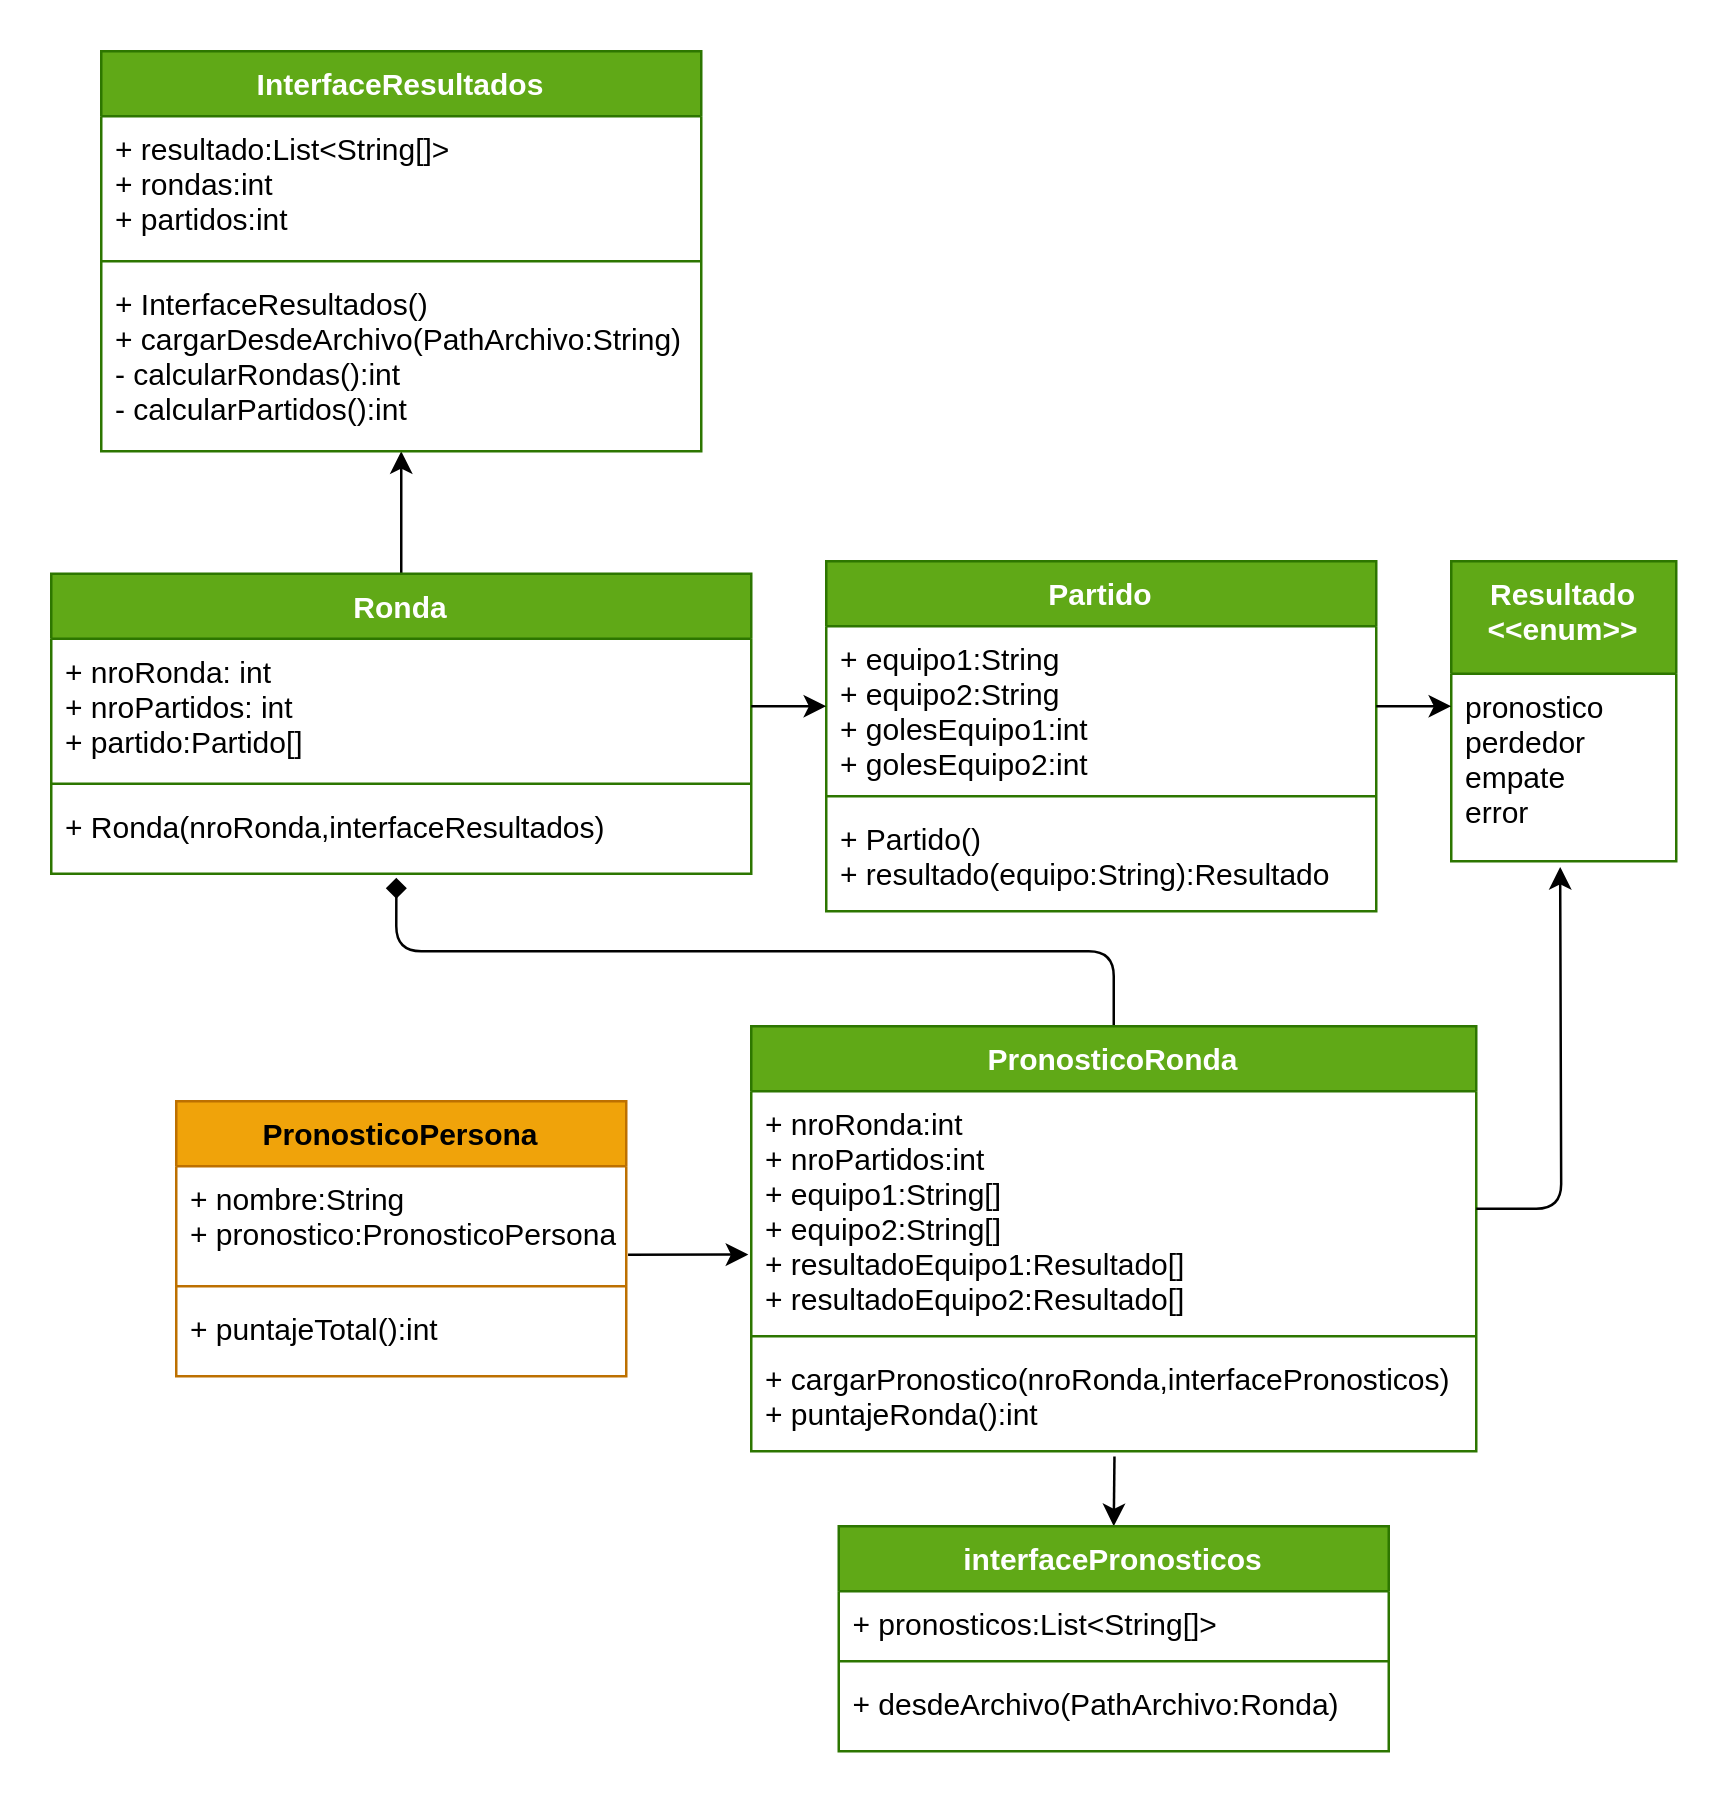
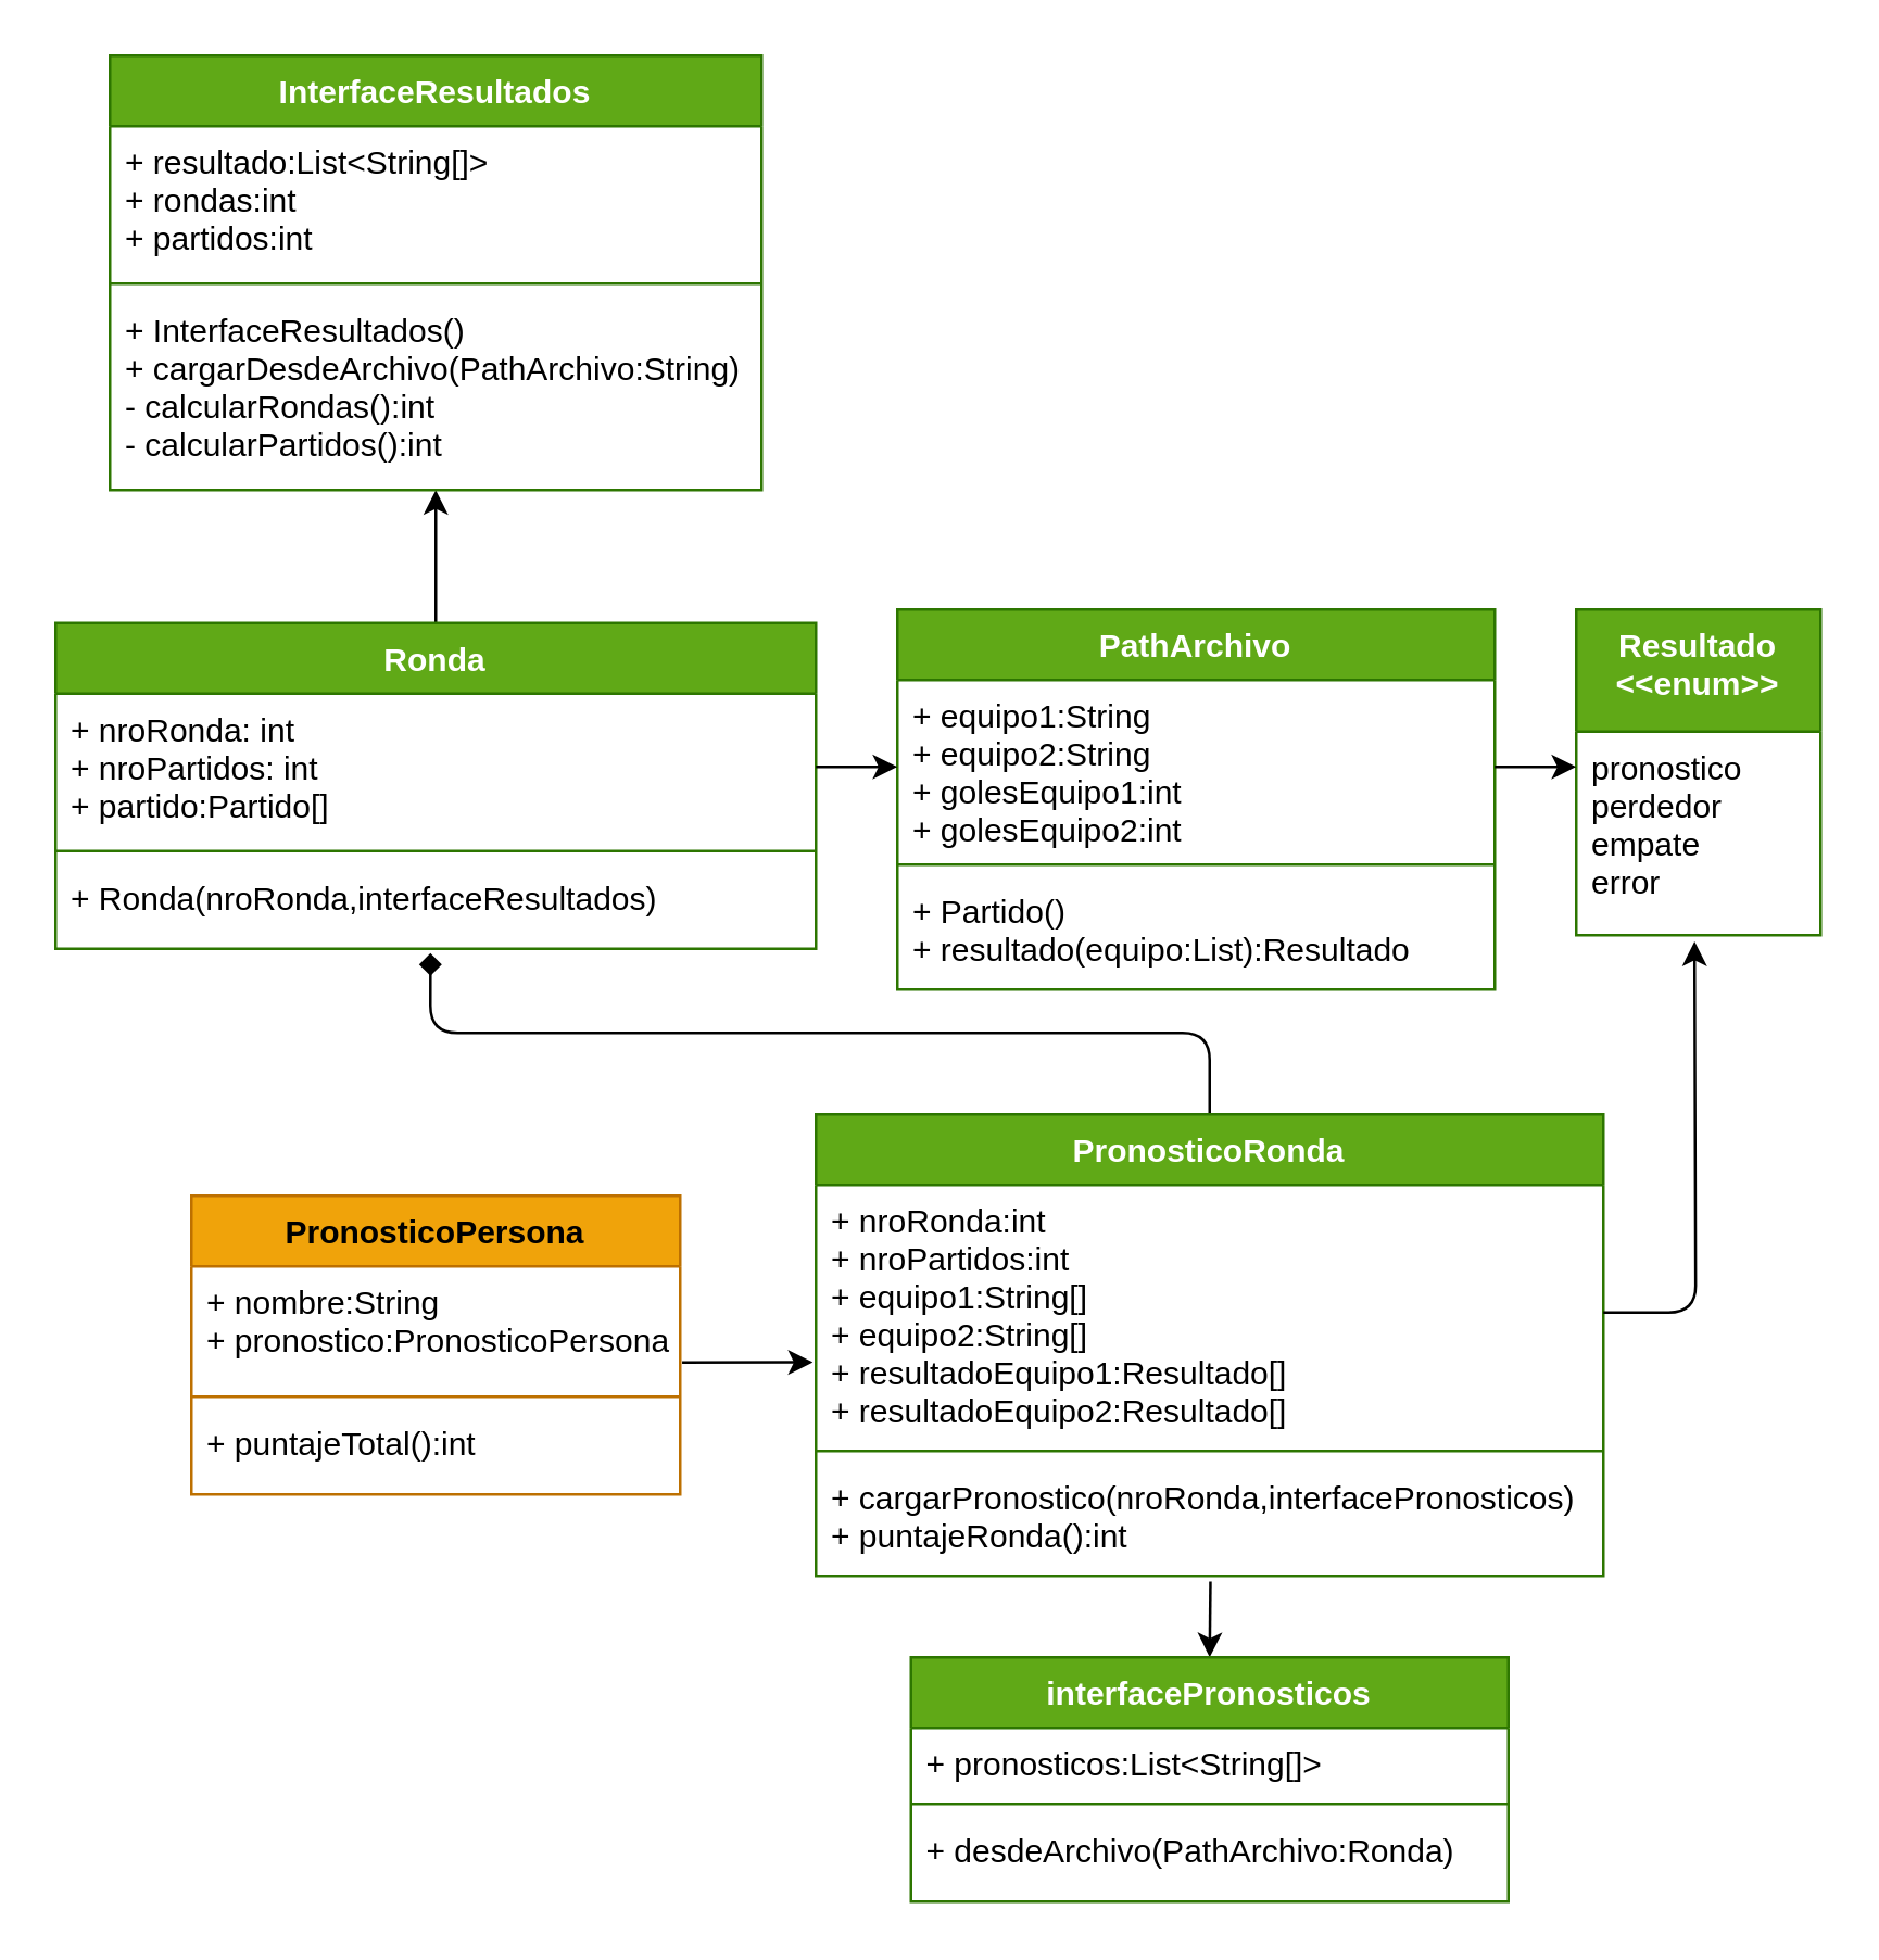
  <mxCell id="0" />
  <mxCell id="1" parent="0" />
  <mxCell id="2" style="edgeStyle=none;html=1;exitX=0.5;exitY=0;exitDx=0;exitDy=0;entryX=0.5;entryY=1;entryDx=0;entryDy=0;entryPerimeter=0;" parent="1" source="3" target="10" edge="1"><mxGeometry relative="1" as="geometry"><mxPoint x="170" y="200" as="targetPoint" /></mxGeometry></mxCell>
  <mxCell id="3" value="Ronda" style="swimlane;fontStyle=1;align=center;verticalAlign=top;childLayout=stackLayout;horizontal=1;startSize=26;horizontalStack=0;resizeParent=1;resizeParentMax=0;resizeLast=0;collapsible=1;marginBottom=0;fillColor=#60a917;fontColor=#ffffff;strokeColor=#2D7600;" parent="1" vertex="1"><mxGeometry x="20" y="229" width="280" height="120" as="geometry" /></mxCell>
  <mxCell id="4" value="+ nroRonda: int&#10;+ nroPartidos: int&#10;+ partido:Partido[]" style="text;strokeColor=none;fillColor=none;align=left;verticalAlign=top;spacingLeft=4;spacingRight=4;overflow=hidden;rotatable=0;points=[[0,0.5],[1,0.5]];portConstraint=eastwest;" parent="3" vertex="1"><mxGeometry y="26" width="280" height="54" as="geometry" /></mxCell>
  <mxCell id="5" value="" style="line;strokeWidth=1;fillColor=none;align=left;verticalAlign=middle;spacingTop=-1;spacingLeft=3;spacingRight=3;rotatable=0;labelPosition=right;points=[];portConstraint=eastwest;strokeColor=inherit;" parent="3" vertex="1"><mxGeometry y="80" width="280" height="8" as="geometry" /></mxCell>
  <mxCell id="6" value="+ Ronda(nroRonda,interfaceResultados)" style="text;strokeColor=none;fillColor=none;align=left;verticalAlign=top;spacingLeft=4;spacingRight=4;overflow=hidden;rotatable=0;points=[[0,0.5],[1,0.5]];portConstraint=eastwest;" parent="3" vertex="1"><mxGeometry y="88" width="280" height="32" as="geometry" /></mxCell>
  <mxCell id="7" value="InterfaceResultados" style="swimlane;fontStyle=1;align=center;verticalAlign=top;childLayout=stackLayout;horizontal=1;startSize=26;horizontalStack=0;resizeParent=1;resizeParentMax=0;resizeLast=0;collapsible=1;marginBottom=0;fillColor=#60a917;fontColor=#ffffff;strokeColor=#2D7600;" parent="1" vertex="1"><mxGeometry x="40" y="20" width="240" height="160" as="geometry" /></mxCell>
  <mxCell id="8" value="+ resultado:List&lt;String[]&gt;&#10;+ rondas:int&#10;+ partidos:int" style="text;strokeColor=none;fillColor=none;align=left;verticalAlign=top;spacingLeft=4;spacingRight=4;overflow=hidden;rotatable=0;points=[[0,0.5],[1,0.5]];portConstraint=eastwest;" parent="7" vertex="1"><mxGeometry y="26" width="240" height="54" as="geometry" /></mxCell>
  <mxCell id="9" value="" style="line;strokeWidth=1;fillColor=none;align=left;verticalAlign=middle;spacingTop=-1;spacingLeft=3;spacingRight=3;rotatable=0;labelPosition=right;points=[];portConstraint=eastwest;strokeColor=inherit;" parent="7" vertex="1"><mxGeometry y="80" width="240" height="8" as="geometry" /></mxCell>
  <mxCell id="10" value="+ InterfaceResultados()&#10;+ cargarDesdeArchivo(PathArchivo:String)&#10;- calcularRondas():int&#10;- calcularPartidos():int" style="text;strokeColor=none;fillColor=none;align=left;verticalAlign=top;spacingLeft=4;spacingRight=4;overflow=hidden;rotatable=0;points=[[0,0.5],[1,0.5]];portConstraint=eastwest;" parent="7" vertex="1"><mxGeometry y="88" width="240" height="72" as="geometry" /></mxCell>
- <mxCell id="11" value="Partido" style="swimlane;fontStyle=1;align=center;verticalAlign=top;childLayout=stackLayout;horizontal=1;startSize=26;horizontalStack=0;resizeParent=1;resizeParentMax=0;resizeLast=0;collapsible=1;marginBottom=0;fillColor=#60a917;fontColor=#ffffff;strokeColor=#2D7600;" parent="1" vertex="1"><mxGeometry x="330" y="224" width="220" height="140" as="geometry" /></mxCell>
+ <mxCell id="11" value="PathArchivo" style="swimlane;fontStyle=1;align=center;verticalAlign=top;childLayout=stackLayout;horizontal=1;startSize=26;horizontalStack=0;resizeParent=1;resizeParentMax=0;resizeLast=0;collapsible=1;marginBottom=0;fillColor=#60a917;fontColor=#ffffff;strokeColor=#2D7600;" parent="1" vertex="1"><mxGeometry x="330" y="224" width="220" height="140" as="geometry" /></mxCell>
  <mxCell id="12" value="+ equipo1:String&#10;+ equipo2:String&#10;+ golesEquipo1:int&#10;+ golesEquipo2:int" style="text;strokeColor=none;fillColor=none;align=left;verticalAlign=top;spacingLeft=4;spacingRight=4;overflow=hidden;rotatable=0;points=[[0,0.5],[1,0.5]];portConstraint=eastwest;" parent="11" vertex="1"><mxGeometry y="26" width="220" height="64" as="geometry" /></mxCell>
  <mxCell id="13" value="" style="line;strokeWidth=1;fillColor=none;align=left;verticalAlign=middle;spacingTop=-1;spacingLeft=3;spacingRight=3;rotatable=0;labelPosition=right;points=[];portConstraint=eastwest;strokeColor=inherit;" parent="11" vertex="1"><mxGeometry y="90" width="220" height="8" as="geometry" /></mxCell>
- <mxCell id="14" value="+ Partido()&#10;+ resultado(equipo:String):Resultado" style="text;strokeColor=none;fillColor=none;align=left;verticalAlign=top;spacingLeft=4;spacingRight=4;overflow=hidden;rotatable=0;points=[[0,0.5],[1,0.5]];portConstraint=eastwest;" parent="11" vertex="1"><mxGeometry y="98" width="220" height="42" as="geometry" /></mxCell>
+ <mxCell id="14" value="+ Partido()&#10;+ resultado(equipo:List):Resultado" style="text;strokeColor=none;fillColor=none;align=left;verticalAlign=top;spacingLeft=4;spacingRight=4;overflow=hidden;rotatable=0;points=[[0,0.5],[1,0.5]];portConstraint=eastwest;" parent="11" vertex="1"><mxGeometry y="98" width="220" height="42" as="geometry" /></mxCell>
  <mxCell id="15" style="edgeStyle=none;html=1;exitX=1;exitY=0.5;exitDx=0;exitDy=0;entryX=0;entryY=0.5;entryDx=0;entryDy=0;" parent="1" source="4" target="12" edge="1"><mxGeometry relative="1" as="geometry" /></mxCell>
  <mxCell id="16" value="Resultado&#10;&lt;&lt;enum&gt;&gt;" style="swimlane;fontStyle=1;align=center;verticalAlign=top;childLayout=stackLayout;horizontal=1;startSize=45;horizontalStack=0;resizeParent=1;resizeParentMax=0;resizeLast=0;collapsible=1;marginBottom=0;fillColor=#60a917;fontColor=#ffffff;strokeColor=#2D7600;" parent="1" vertex="1"><mxGeometry x="580" y="224" width="90" height="120" as="geometry" /></mxCell>
  <mxCell id="17" value="pronostico&#10;perdedor&#10;empate&#10;error" style="text;strokeColor=none;fillColor=none;align=left;verticalAlign=top;spacingLeft=4;spacingRight=4;overflow=hidden;rotatable=0;points=[[0,0.5],[1,0.5]];portConstraint=eastwest;" parent="16" vertex="1"><mxGeometry y="45" width="90" height="75" as="geometry" /></mxCell>
  <mxCell id="18" style="edgeStyle=none;html=1;exitX=1;exitY=0.5;exitDx=0;exitDy=0;entryX=0;entryY=0.173;entryDx=0;entryDy=0;entryPerimeter=0;" parent="1" source="12" target="17" edge="1"><mxGeometry relative="1" as="geometry" /></mxCell>
  <mxCell id="19" style="edgeStyle=none;html=1;exitX=0.501;exitY=1.05;exitDx=0;exitDy=0;exitPerimeter=0;entryX=0.5;entryY=0;entryDx=0;entryDy=0;" parent="1" source="28" target="20" edge="1"><mxGeometry relative="1" as="geometry"><mxPoint x="190" y="520" as="targetPoint" /></mxGeometry></mxCell>
  <mxCell id="20" value="interfacePronosticos" style="swimlane;fontStyle=1;align=center;verticalAlign=top;childLayout=stackLayout;horizontal=1;startSize=26;horizontalStack=0;resizeParent=1;resizeParentMax=0;resizeLast=0;collapsible=1;marginBottom=0;fillColor=#60a917;fontColor=#ffffff;strokeColor=#2D7600;" parent="1" vertex="1"><mxGeometry x="335" y="610" width="220" height="90" as="geometry" /></mxCell>
  <mxCell id="21" value="+ pronosticos:List&lt;String[]&gt;" style="text;strokeColor=none;fillColor=none;align=left;verticalAlign=top;spacingLeft=4;spacingRight=4;overflow=hidden;rotatable=0;points=[[0,0.5],[1,0.5]];portConstraint=eastwest;" parent="20" vertex="1"><mxGeometry y="26" width="220" height="24" as="geometry" /></mxCell>
  <mxCell id="22" value="" style="line;strokeWidth=1;fillColor=none;align=left;verticalAlign=middle;spacingTop=-1;spacingLeft=3;spacingRight=3;rotatable=0;labelPosition=right;points=[];portConstraint=eastwest;strokeColor=inherit;" parent="20" vertex="1"><mxGeometry y="50" width="220" height="8" as="geometry" /></mxCell>
  <mxCell id="23" value="+ desdeArchivo(PathArchivo:Ronda)" style="text;strokeColor=none;fillColor=none;align=left;verticalAlign=top;spacingLeft=4;spacingRight=4;overflow=hidden;rotatable=0;points=[[0,0.5],[1,0.5]];portConstraint=eastwest;" parent="20" vertex="1"><mxGeometry y="58" width="220" height="32" as="geometry" /></mxCell>
  <mxCell id="24" style="edgeStyle=none;html=1;exitX=0.5;exitY=0;exitDx=0;exitDy=0;entryX=0.493;entryY=1.051;entryDx=0;entryDy=0;entryPerimeter=0;endArrow=diamond;" parent="1" source="25" target="6" edge="1"><mxGeometry relative="1" as="geometry"><Array as="points"><mxPoint x="445" y="380" /><mxPoint x="158" y="380" /></Array></mxGeometry></mxCell>
  <mxCell id="25" value="PronosticoRonda" style="swimlane;fontStyle=1;align=center;verticalAlign=top;childLayout=stackLayout;horizontal=1;startSize=26;horizontalStack=0;resizeParent=1;resizeParentMax=0;resizeLast=0;collapsible=1;marginBottom=0;fillColor=#60a917;fontColor=#ffffff;strokeColor=#2D7600;" parent="1" vertex="1"><mxGeometry x="300" y="410" width="290" height="170" as="geometry" /></mxCell>
  <mxCell id="26" value="+ nroRonda:int&#10;+ nroPartidos:int&#10;+ equipo1:String[]&#10;+ equipo2:String[]&#10;+ resultadoEquipo1:Resultado[]&#10;+ resultadoEquipo2:Resultado[]" style="text;strokeColor=none;fillColor=none;align=left;verticalAlign=top;spacingLeft=4;spacingRight=4;overflow=hidden;rotatable=0;points=[[0,0.5],[1,0.5]];portConstraint=eastwest;" parent="25" vertex="1"><mxGeometry y="26" width="290" height="94" as="geometry" /></mxCell>
  <mxCell id="27" value="" style="line;strokeWidth=1;fillColor=none;align=left;verticalAlign=middle;spacingTop=-1;spacingLeft=3;spacingRight=3;rotatable=0;labelPosition=right;points=[];portConstraint=eastwest;strokeColor=inherit;" parent="25" vertex="1"><mxGeometry y="120" width="290" height="8" as="geometry" /></mxCell>
  <mxCell id="28" value="+ cargarPronostico(nroRonda,interfacePronosticos)&#10;+ puntajeRonda():int" style="text;strokeColor=none;fillColor=none;align=left;verticalAlign=top;spacingLeft=4;spacingRight=4;overflow=hidden;rotatable=0;points=[[0,0.5],[1,0.5]];portConstraint=eastwest;" parent="25" vertex="1"><mxGeometry y="128" width="290" height="42" as="geometry" /></mxCell>
  <mxCell id="29" value="PronosticoPersona" style="swimlane;fontStyle=1;align=center;verticalAlign=top;childLayout=stackLayout;horizontal=1;startSize=26;horizontalStack=0;resizeParent=1;resizeParentMax=0;resizeLast=0;collapsible=1;marginBottom=0;fillColor=#f0a30a;fontColor=#000000;strokeColor=#BD7000;" parent="1" vertex="1"><mxGeometry x="70" y="440" width="180" height="110" as="geometry" /></mxCell>
  <mxCell id="30" value="+ nombre:String&#10;+ pronostico:PronosticoPersona[]" style="text;strokeColor=none;fillColor=none;align=left;verticalAlign=top;spacingLeft=4;spacingRight=4;overflow=hidden;rotatable=0;points=[[0,0.5],[1,0.5]];portConstraint=eastwest;" parent="29" vertex="1"><mxGeometry y="26" width="180" height="44" as="geometry" /></mxCell>
  <mxCell id="31" value="" style="line;strokeWidth=1;fillColor=none;align=left;verticalAlign=middle;spacingTop=-1;spacingLeft=3;spacingRight=3;rotatable=0;labelPosition=right;points=[];portConstraint=eastwest;strokeColor=inherit;" parent="29" vertex="1"><mxGeometry y="70" width="180" height="8" as="geometry" /></mxCell>
  <mxCell id="32" value="+ puntajeTotal():int" style="text;strokeColor=none;fillColor=none;align=left;verticalAlign=top;spacingLeft=4;spacingRight=4;overflow=hidden;rotatable=0;points=[[0,0.5],[1,0.5]];portConstraint=eastwest;" parent="29" vertex="1"><mxGeometry y="78" width="180" height="32" as="geometry" /></mxCell>
  <mxCell id="33" style="edgeStyle=none;html=1;exitX=1;exitY=0.5;exitDx=0;exitDy=0;entryX=0.484;entryY=1.03;entryDx=0;entryDy=0;entryPerimeter=0;" parent="1" source="26" target="17" edge="1"><mxGeometry relative="1" as="geometry"><Array as="points"><mxPoint x="624" y="483" /></Array></mxGeometry></mxCell>
  <mxCell id="34" style="edgeStyle=none;html=1;exitX=1.004;exitY=0.804;exitDx=0;exitDy=0;exitPerimeter=0;entryX=-0.004;entryY=0.695;entryDx=0;entryDy=0;entryPerimeter=0;" parent="1" source="30" target="26" edge="1"><mxGeometry relative="1" as="geometry"><mxPoint x="280" y="580" as="targetPoint" /></mxGeometry></mxCell>
